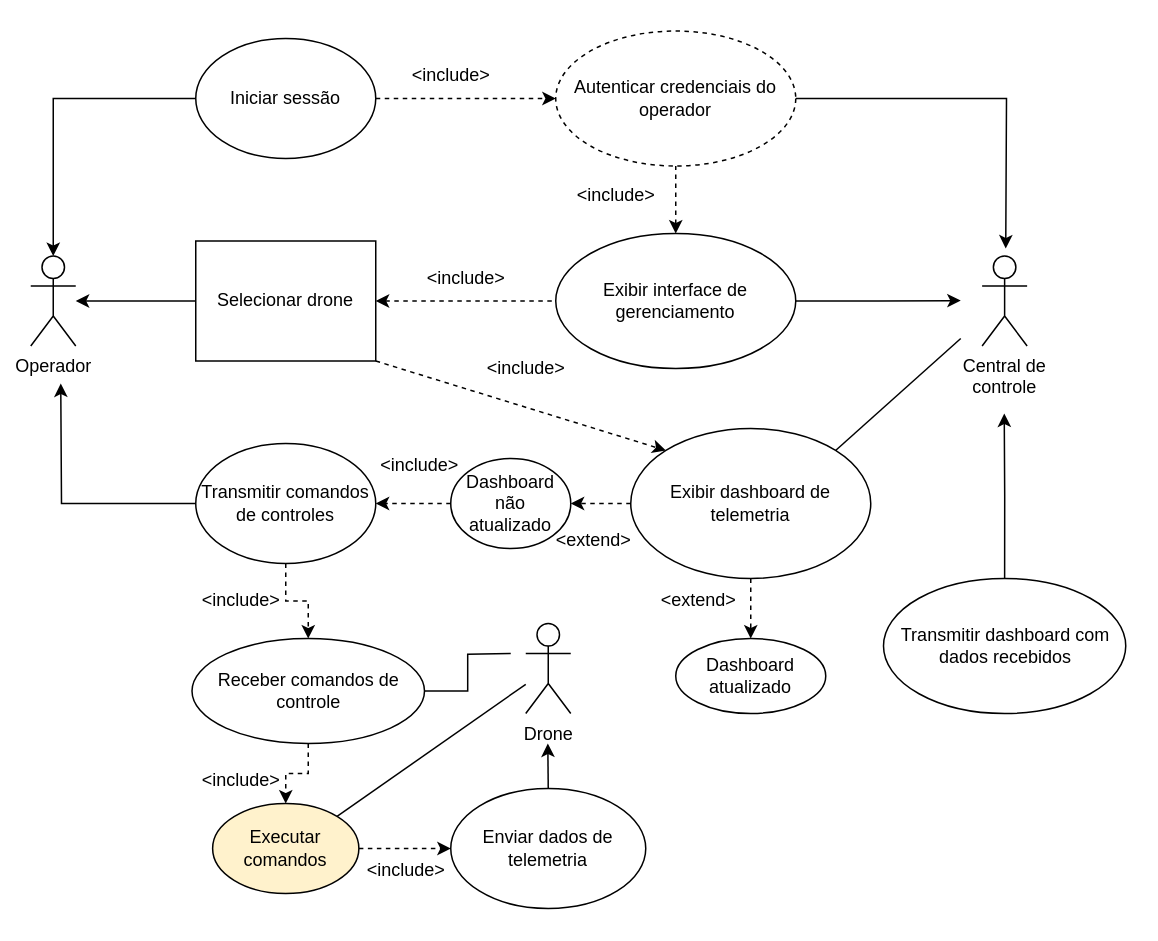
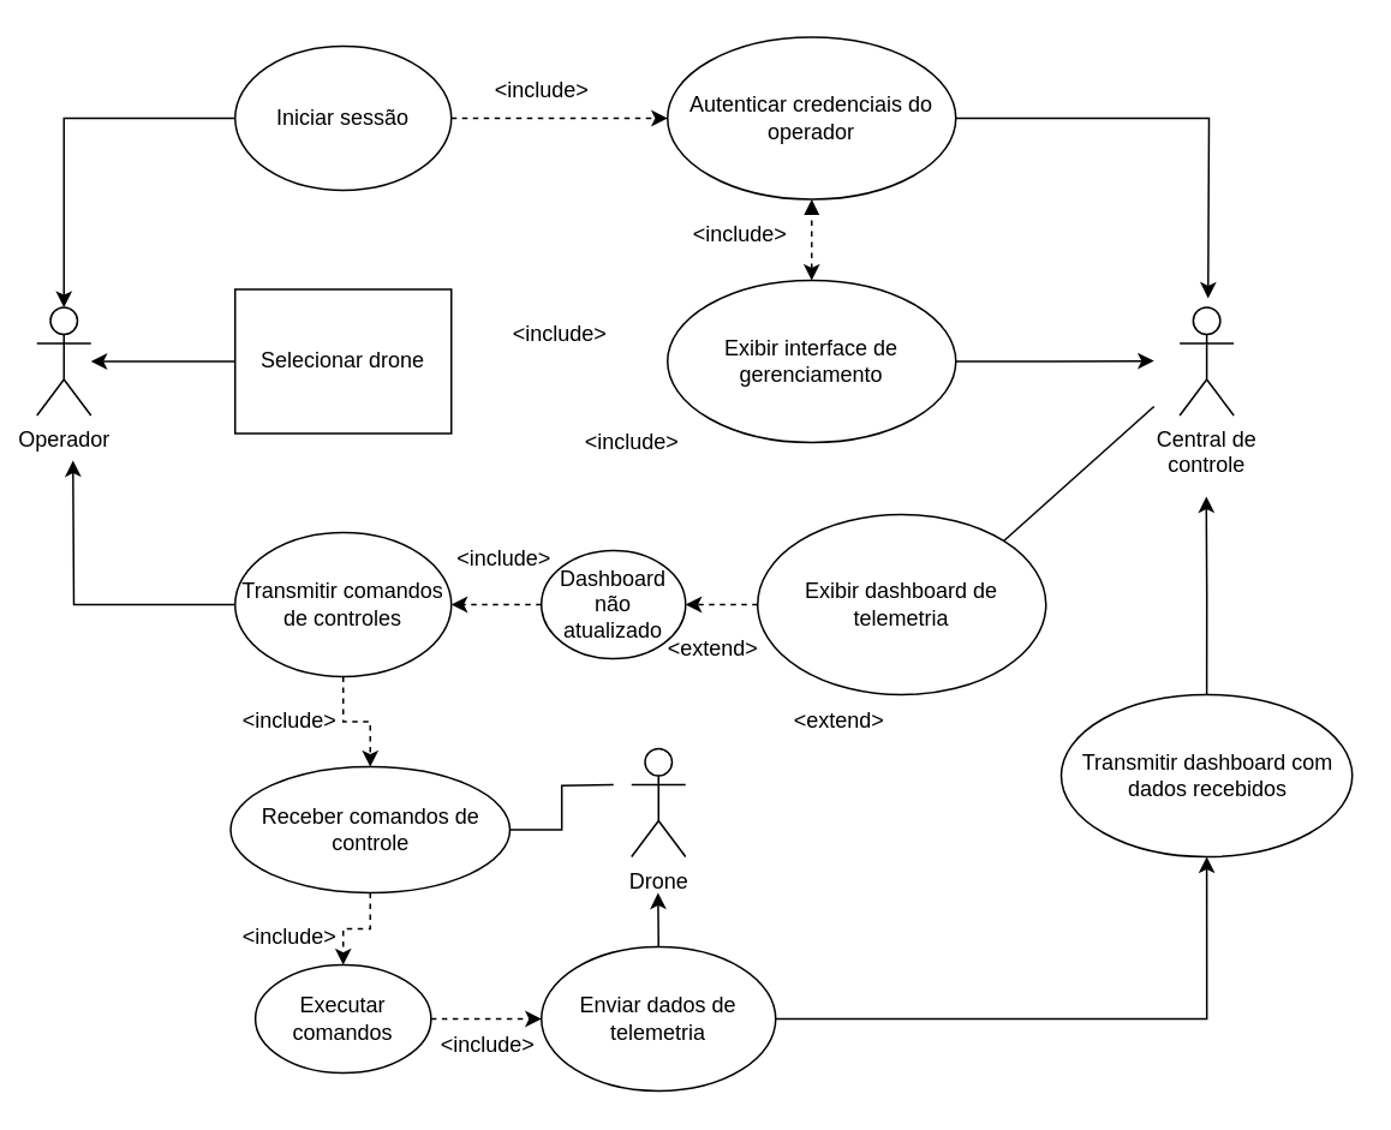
  <mxCell id="0" />
  <mxCell id="1" parent="0" />
  <mxCell id="2" value="Operador" style="shape=umlActor;verticalLabelPosition=bottom;verticalAlign=top;html=1;outlineConnect=0;" vertex="1" parent="1"><mxGeometry x="20" y="170" width="30" height="60" as="geometry" /></mxCell>
  <mxCell id="3" value="Iniciar sessão" style="ellipse;whiteSpace=wrap;html=1;" vertex="1" parent="1"><mxGeometry x="130" y="25" width="120" height="80" as="geometry" /></mxCell>
  <mxCell id="4" style="edgeStyle=orthogonalEdgeStyle;rounded=0;orthogonalLoop=1;jettySize=auto;html=1;exitX=0;exitY=0.5;exitDx=0;exitDy=0;" edge="1" parent="1" source="5" target="2"><mxGeometry relative="1" as="geometry" /></mxCell>
  <mxCell id="5" value="Selecionar drone" style="whiteSpace=wrap;html=1;rounded=0;" vertex="1" parent="1"><mxGeometry x="130" y="160" width="120" height="80" as="geometry" /></mxCell>
  <mxCell id="6" style="edgeStyle=orthogonalEdgeStyle;rounded=0;orthogonalLoop=1;jettySize=auto;html=1;exitX=0;exitY=0.5;exitDx=0;exitDy=0;" edge="1" parent="1" source="8"><mxGeometry relative="1" as="geometry"><mxPoint x="40" y="255" as="targetPoint" /></mxGeometry></mxCell>
  <mxCell id="7" style="edgeStyle=orthogonalEdgeStyle;rounded=0;orthogonalLoop=1;jettySize=auto;html=1;exitX=0.5;exitY=1;exitDx=0;exitDy=0;entryX=0.5;entryY=0;entryDx=0;entryDy=0;dashed=1;endArrow=classic;startFill=0;endFill=1;" edge="1" parent="1" source="8" target="22"><mxGeometry relative="1" as="geometry" /></mxCell>
  <mxCell id="8" value="Transmitir comandos de controles" style="ellipse;whiteSpace=wrap;html=1;" vertex="1" parent="1"><mxGeometry x="130" y="295" width="120" height="80" as="geometry" /></mxCell>
  <mxCell id="9" value="Central de&lt;div&gt;controle&lt;/div&gt;" style="shape=umlActor;verticalLabelPosition=bottom;verticalAlign=top;html=1;outlineConnect=0;" vertex="1" parent="1"><mxGeometry x="654.25" y="170" width="30" height="60" as="geometry" /></mxCell>
  <mxCell id="10" style="edgeStyle=orthogonalEdgeStyle;rounded=0;orthogonalLoop=1;jettySize=auto;html=1;exitX=1;exitY=0.5;exitDx=0;exitDy=0;" edge="1" parent="1" source="11"><mxGeometry relative="1" as="geometry"><mxPoint x="670" y="165" as="targetPoint" /></mxGeometry></mxCell>
- <mxCell id="11" value="Autenticar credenciais do operador" style="ellipse;whiteSpace=wrap;html=1;dashed=1;" vertex="1" parent="1"><mxGeometry x="370" y="20" width="160" height="90" as="geometry" /></mxCell>
+ <mxCell id="11" value="Autenticar credenciais do operador" style="ellipse;whiteSpace=wrap;html=1;" vertex="1" parent="1"><mxGeometry x="370" y="20" width="160" height="90" as="geometry" /></mxCell>
  <mxCell id="12" style="edgeStyle=orthogonalEdgeStyle;rounded=0;orthogonalLoop=1;jettySize=auto;html=1;exitX=1;exitY=0.5;exitDx=0;exitDy=0;" edge="1" parent="1" source="13"><mxGeometry relative="1" as="geometry"><mxPoint x="640" y="199.714" as="targetPoint" /></mxGeometry></mxCell>
  <mxCell id="13" value="Exibir interface de gerenciamento" style="ellipse;whiteSpace=wrap;html=1;" vertex="1" parent="1"><mxGeometry x="370" y="155" width="160" height="90" as="geometry" /></mxCell>
  <mxCell id="14" style="edgeStyle=orthogonalEdgeStyle;rounded=0;orthogonalLoop=1;jettySize=auto;html=1;exitX=0;exitY=0.5;exitDx=0;exitDy=0;entryX=1;entryY=0.5;entryDx=0;entryDy=0;dashed=1;endArrow=classic;startFill=0;startArrow=none;endFill=1;" edge="1" parent="1" source="16" target="33"><mxGeometry relative="1" as="geometry" /></mxCell>
- <mxCell id="15" value="" style="edgeStyle=orthogonalEdgeStyle;rounded=0;orthogonalLoop=1;jettySize=auto;html=1;dashed=1;" edge="1" parent="1" source="16" target="40"><mxGeometry relative="1" as="geometry" /></mxCell>
  <mxCell id="16" value="Exibir dashboard de telemetria" style="ellipse;whiteSpace=wrap;html=1;" vertex="1" parent="1"><mxGeometry x="420" y="285" width="160" height="100" as="geometry" /></mxCell>
  <mxCell id="17" style="edgeStyle=orthogonalEdgeStyle;rounded=0;orthogonalLoop=1;jettySize=auto;html=1;exitX=0.5;exitY=0;exitDx=0;exitDy=0;" edge="1" parent="1" source="19"><mxGeometry relative="1" as="geometry"><mxPoint x="364.714" y="495" as="targetPoint" /></mxGeometry></mxCell>
+ <mxCell id="18" style="edgeStyle=orthogonalEdgeStyle;rounded=0;orthogonalLoop=1;jettySize=auto;html=1;exitX=1;exitY=0.5;exitDx=0;exitDy=0;entryX=0.5;entryY=1;entryDx=0;entryDy=0;" edge="1" parent="1" source="19" target="26"><mxGeometry relative="1" as="geometry" /></mxCell>
  <mxCell id="19" value="Enviar dados de telemetria" style="ellipse;whiteSpace=wrap;html=1;" vertex="1" parent="1"><mxGeometry x="300" y="525" width="130" height="80" as="geometry" /></mxCell>
  <mxCell id="20" style="edgeStyle=orthogonalEdgeStyle;rounded=0;orthogonalLoop=1;jettySize=auto;html=1;exitX=0.5;exitY=1;exitDx=0;exitDy=0;entryX=0.5;entryY=0;entryDx=0;entryDy=0;dashed=1;endArrow=classic;startFill=0;endFill=1;" edge="1" parent="1" source="22" target="24"><mxGeometry relative="1" as="geometry" /></mxCell>
  <mxCell id="21" style="edgeStyle=orthogonalEdgeStyle;rounded=0;orthogonalLoop=1;jettySize=auto;html=1;exitX=1;exitY=0.5;exitDx=0;exitDy=0;endArrow=none;startFill=0;" edge="1" parent="1" source="22"><mxGeometry relative="1" as="geometry"><mxPoint x="340" y="435" as="targetPoint" /></mxGeometry></mxCell>
  <mxCell id="22" value="Receber comandos de controle" style="ellipse;whiteSpace=wrap;html=1;" vertex="1" parent="1"><mxGeometry x="127.5" y="425" width="155" height="70" as="geometry" /></mxCell>
  <mxCell id="23" style="edgeStyle=orthogonalEdgeStyle;rounded=0;orthogonalLoop=1;jettySize=auto;html=1;exitX=1;exitY=0.5;exitDx=0;exitDy=0;entryX=0;entryY=0.5;entryDx=0;entryDy=0;dashed=1;endArrow=classic;startFill=0;endFill=1;" edge="1" parent="1" source="24" target="19"><mxGeometry relative="1" as="geometry" /></mxCell>
- <mxCell id="24" value="Executar comandos" style="ellipse;whiteSpace=wrap;html=1;fillColor=#fff2cc;" vertex="1" parent="1"><mxGeometry x="141.25" y="535" width="97.5" height="60" as="geometry" /></mxCell>
+ <mxCell id="24" value="Executar comandos" style="ellipse;whiteSpace=wrap;html=1;" vertex="1" parent="1"><mxGeometry x="141.25" y="535" width="97.5" height="60" as="geometry" /></mxCell>
  <mxCell id="25" style="edgeStyle=orthogonalEdgeStyle;rounded=0;orthogonalLoop=1;jettySize=auto;html=1;exitX=0.5;exitY=0;exitDx=0;exitDy=0;" edge="1" parent="1" source="26"><mxGeometry relative="1" as="geometry"><mxPoint x="669" y="275" as="targetPoint" /></mxGeometry></mxCell>
  <mxCell id="26" value="Transmitir dashboard com dados recebidos" style="ellipse;whiteSpace=wrap;html=1;" vertex="1" parent="1"><mxGeometry x="588.5" y="385" width="161.5" height="90" as="geometry" /></mxCell>
  <mxCell id="27" style="edgeStyle=orthogonalEdgeStyle;rounded=0;orthogonalLoop=1;jettySize=auto;html=1;exitX=0;exitY=0.5;exitDx=0;exitDy=0;entryX=0.5;entryY=0;entryDx=0;entryDy=0;entryPerimeter=0;" edge="1" parent="1" source="3" target="2"><mxGeometry relative="1" as="geometry" /></mxCell>
  <mxCell id="28" value="" style="endArrow=classic;dashed=1;html=1;rounded=0;entryX=0;entryY=0.5;entryDx=0;entryDy=0;exitX=1;exitY=0.5;exitDx=0;exitDy=0;endFill=1;" edge="1" parent="1" source="3" target="11"><mxGeometry width="50" height="50" relative="1" as="geometry"><mxPoint x="290" y="145" as="sourcePoint" /><mxPoint x="340" y="95" as="targetPoint" /></mxGeometry></mxCell>
- <mxCell id="29" value="" style="endArrow=none;dashed=1;html=1;rounded=0;entryX=0.5;entryY=1;entryDx=0;entryDy=0;exitX=0.5;exitY=0;exitDx=0;exitDy=0;endFill=1;startFill=1;startArrow=classic;" edge="1" parent="1" source="13" target="11"><mxGeometry width="50" height="50" relative="1" as="geometry"><mxPoint x="300" y="155" as="sourcePoint" /><mxPoint x="350" y="105" as="targetPoint" /></mxGeometry></mxCell>
- <mxCell id="30" value="" style="endArrow=none;dashed=1;html=1;rounded=0;exitX=1;exitY=0.5;exitDx=0;exitDy=0;entryX=0;entryY=0.5;entryDx=0;entryDy=0;endFill=1;startFill=1;startArrow=classic;" edge="1" parent="1" source="5" target="13"><mxGeometry width="50" height="50" relative="1" as="geometry"><mxPoint x="310" y="165" as="sourcePoint" /><mxPoint x="360" y="115" as="targetPoint" /></mxGeometry></mxCell>
- <mxCell id="31" value="" style="endArrow=classic;dashed=1;html=1;rounded=0;exitX=1;exitY=1;exitDx=0;exitDy=0;entryX=0;entryY=0;entryDx=0;entryDy=0;endFill=1;" edge="1" parent="1" source="5" target="16"><mxGeometry width="50" height="50" relative="1" as="geometry"><mxPoint x="320" y="175" as="sourcePoint" /><mxPoint x="370" y="125" as="targetPoint" /></mxGeometry></mxCell>
+ <mxCell id="29" value="" style="endArrow=block;dashed=1;html=1;rounded=0;entryX=0.5;entryY=1;entryDx=0;entryDy=0;exitX=0.5;exitY=0;exitDx=0;exitDy=0;endFill=1;startFill=1;startArrow=classic;" edge="1" parent="1" source="13" target="11"><mxGeometry width="50" height="50" relative="1" as="geometry"><mxPoint x="300" y="155" as="sourcePoint" /><mxPoint x="350" y="105" as="targetPoint" /></mxGeometry></mxCell>
  <mxCell id="32" style="edgeStyle=orthogonalEdgeStyle;rounded=0;orthogonalLoop=1;jettySize=auto;html=1;exitX=0;exitY=0.5;exitDx=0;exitDy=0;entryX=1;entryY=0.5;entryDx=0;entryDy=0;dashed=1;endArrow=classic;startFill=0;endFill=1;" edge="1" parent="1" source="33" target="8"><mxGeometry relative="1" as="geometry" /></mxCell>
  <mxCell id="33" value="Dashboard não atualizado" style="ellipse;whiteSpace=wrap;html=1;" vertex="1" parent="1"><mxGeometry x="300" y="305" width="80" height="60" as="geometry" /></mxCell>
  <mxCell id="34" value="Drone" style="shape=umlActor;verticalLabelPosition=bottom;verticalAlign=top;html=1;outlineConnect=0;" vertex="1" parent="1"><mxGeometry x="350" y="415" width="30" height="60" as="geometry" /></mxCell>
- <mxCell id="35" value="" style="endArrow=none;html=1;rounded=0;exitX=1;exitY=0;exitDx=0;exitDy=0;" edge="1" parent="1" source="24" target="34"><mxGeometry width="50" height="50" relative="1" as="geometry"><mxPoint x="240" y="545" as="sourcePoint" /><mxPoint x="290" y="495" as="targetPoint" /></mxGeometry></mxCell>
  <mxCell id="36" value="" style="endArrow=none;html=1;rounded=0;exitX=1;exitY=0;exitDx=0;exitDy=0;" edge="1" parent="1" source="16"><mxGeometry width="50" height="50" relative="1" as="geometry"><mxPoint x="560" y="285" as="sourcePoint" /><mxPoint x="640" y="225" as="targetPoint" /></mxGeometry></mxCell>
  <mxCell id="37" value="&amp;lt;include&amp;gt;" style="text;html=1;align=center;verticalAlign=middle;resizable=0;points=[];autosize=1;strokeColor=none;fillColor=none;" vertex="1" parent="1"><mxGeometry x="260" y="35" width="80" height="30" as="geometry" /></mxCell>
  <mxCell id="38" value="&amp;lt;extend&amp;gt;" style="text;html=1;align=center;verticalAlign=middle;resizable=0;points=[];autosize=1;strokeColor=none;fillColor=none;" vertex="1" parent="1"><mxGeometry x="360" y="345" width="70" height="30" as="geometry" /></mxCell>
  <mxCell id="39" value="&amp;lt;include&amp;gt;" style="text;html=1;align=center;verticalAlign=middle;resizable=0;points=[];autosize=1;strokeColor=none;fillColor=none;" vertex="1" parent="1"><mxGeometry x="370" y="115" width="80" height="30" as="geometry" /></mxCell>
- <mxCell id="40" value="Dashboard atualizado" style="ellipse;whiteSpace=wrap;html=1;" vertex="1" parent="1"><mxGeometry x="450" y="425" width="100" height="50" as="geometry" /></mxCell>
  <mxCell id="41" value="&amp;lt;extend&amp;gt;" style="text;html=1;align=center;verticalAlign=middle;resizable=0;points=[];autosize=1;strokeColor=none;fillColor=none;" vertex="1" parent="1"><mxGeometry x="430" y="385" width="70" height="30" as="geometry" /></mxCell>
  <mxCell id="42" value="&amp;lt;include&amp;gt;" style="text;html=1;align=center;verticalAlign=middle;resizable=0;points=[];autosize=1;strokeColor=none;fillColor=none;" vertex="1" parent="1"><mxGeometry x="238.75" y="295" width="80" height="30" as="geometry" /></mxCell>
  <mxCell id="43" value="&amp;lt;include&amp;gt;" style="text;html=1;align=center;verticalAlign=middle;resizable=0;points=[];autosize=1;strokeColor=none;fillColor=none;" vertex="1" parent="1"><mxGeometry x="120" y="385" width="80" height="30" as="geometry" /></mxCell>
  <mxCell id="44" value="&amp;lt;include&amp;gt;" style="text;html=1;align=center;verticalAlign=middle;resizable=0;points=[];autosize=1;strokeColor=none;fillColor=none;" vertex="1" parent="1"><mxGeometry x="120" y="505" width="80" height="30" as="geometry" /></mxCell>
  <mxCell id="45" value="&amp;lt;include&amp;gt;" style="text;html=1;align=center;verticalAlign=middle;resizable=0;points=[];autosize=1;strokeColor=none;fillColor=none;" vertex="1" parent="1"><mxGeometry x="230" y="565" width="80" height="30" as="geometry" /></mxCell>
  <mxCell id="46" value="&amp;lt;include&amp;gt;" style="text;html=1;align=center;verticalAlign=middle;resizable=0;points=[];autosize=1;strokeColor=none;fillColor=none;" vertex="1" parent="1"><mxGeometry x="270" y="170" width="80" height="30" as="geometry" /></mxCell>
  <mxCell id="47" value="&amp;lt;include&amp;gt;" style="text;html=1;align=center;verticalAlign=middle;resizable=0;points=[];autosize=1;strokeColor=none;fillColor=none;" vertex="1" parent="1"><mxGeometry x="310" y="230" width="80" height="30" as="geometry" /></mxCell>
